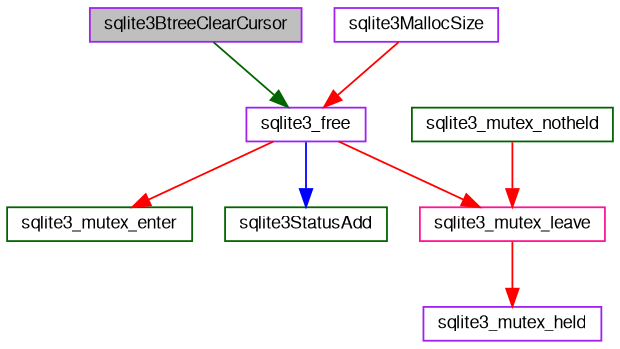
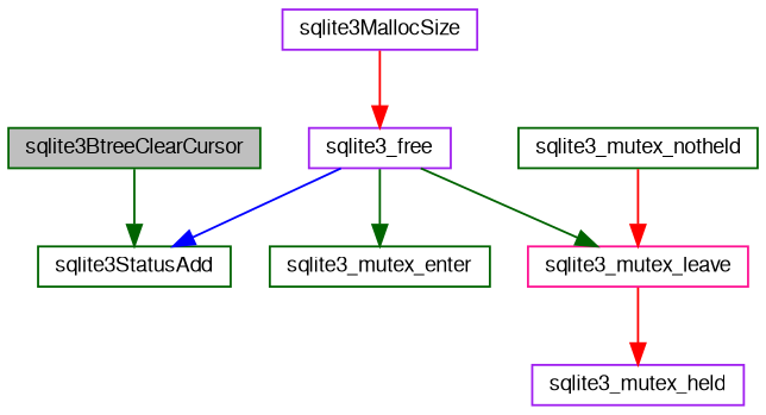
  digraph {
    rankdir=TB
    node [color=purple fillcolor=white fontname=FreeSans fontsize=10 shape=record style=filled]
    edge [color=darkgreen fontname=FreeSans fontsize=10 labelfontname=FreeSans labelfontsize=10 style=solid]
-   n1 [fillcolor=grey75 fontcolor=black height=0.2 label=sqlite3BtreeClearCursor width=0.4]
+   n1 [color=darkgreen fillcolor=grey75 fontcolor=black height=0.2 label=sqlite3BtreeClearCursor width=0.4]
    n2 [height=0.2 label=sqlite3_free width=0.4]
    n3 [color=darkgreen height=0.2 label=sqlite3_mutex_enter width=0.4]
    n4 [color=darkgreen height=0.2 label=sqlite3StatusAdd width=0.4]
    n5 [color=deeppink height=0.2 label=sqlite3_mutex_leave width=0.4]
    n6 [height=0.2 label=sqlite3MallocSize width=0.4]
    n7 [height=0.2 label=sqlite3_mutex_held width=0.4]
    n8 [color=darkgreen height=0.2 label=sqlite3_mutex_notheld width=0.4]
-   n1 -> n2
-   n2 -> n3 [color=red]
+   n1 -> n4
+   n2 -> n3
    n2 -> n4 [color=blue]
-   n2 -> n5 [color=red]
+   n2 -> n5
    n5 -> n7 [color=red]
    n6 -> n2 [color=red]
    n8 -> n5 [color=red]
  }
